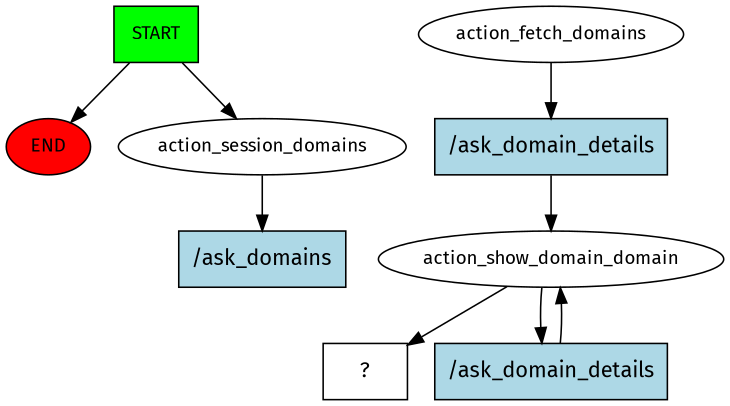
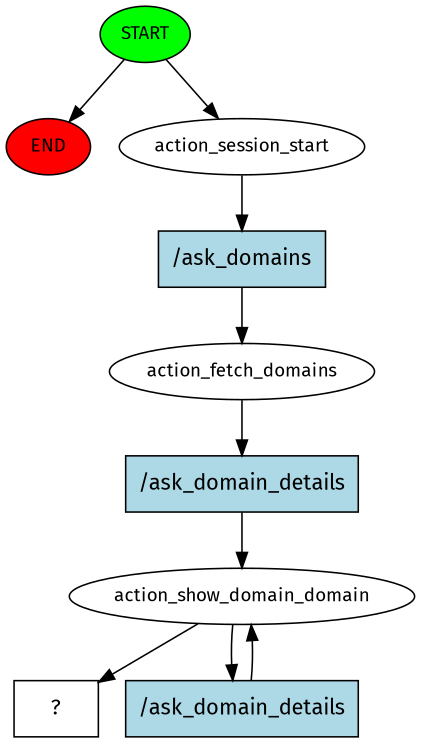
  digraph {
    fontname="Fira Sans"
    node [fontname="Fira Sans" fontsize=12 style=filled]
    edge [fontname="Fira Sans"]
-   n1 [fillcolor=green label=START shape=box]
+   n1 [fillcolor=green label=START]
    n2 [fillcolor=red label=END]
-   n3 [label=action_session_domains style=""]
+   n3 [label=action_session_start style=""]
    n4 [fillcolor=lightblue label="/ask_domains" shape=rect fontsize=""]
    n5 [label=action_fetch_domains style=""]
    n6 [fillcolor=lightblue label="/ask_domain_details" shape=rect fontsize=""]
    n7 [label=action_show_domain_domain style=""]
    n8 [label="  ?  " shape=rect fontsize="" style=""]
    n9 [fillcolor=lightblue label="/ask_domain_details" shape=rect fontsize=""]
    n1 -> n2
    n1 -> n3
    n3 -> n4
+   n4 -> n5
    n5 -> n6
    n6 -> n7
    n7 -> n8
    n7 -> n9
    n9 -> n7
  }
